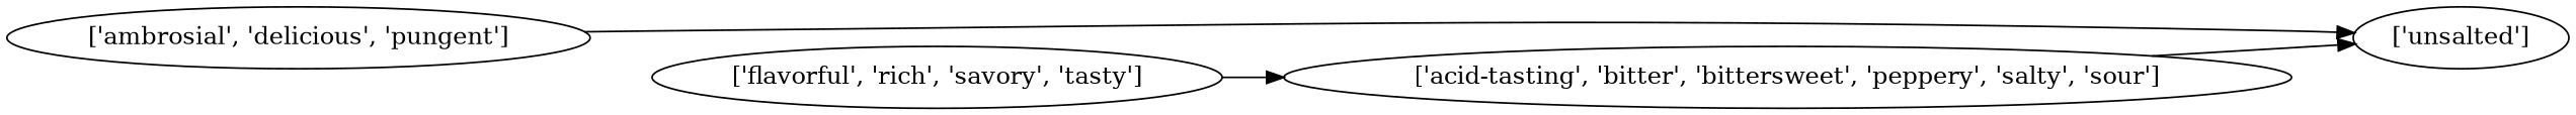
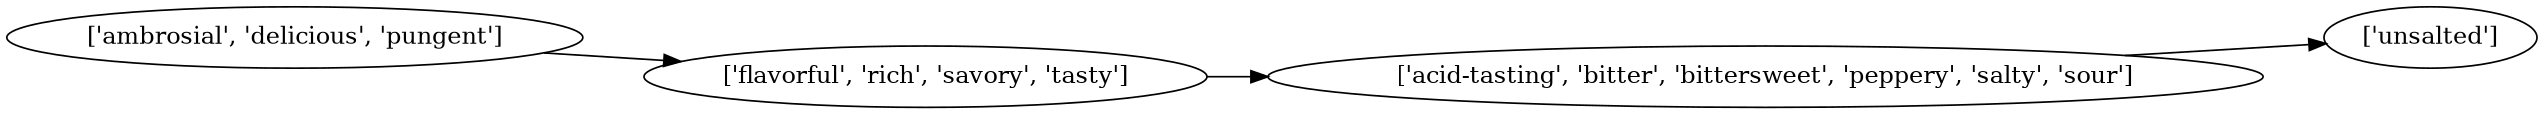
  strict digraph {
    rankdir=LR
    "['acid-tasting', 'bitter', 'bittersweet', 'peppery', 'salty', 'sour']"
    "['unsalted']"
    "['flavorful', 'rich', 'savory', 'tasty']"
    "['ambrosial', 'delicious', 'pungent']"
    "['acid-tasting', 'bitter', 'bittersweet', 'peppery', 'salty', 'sour']" -> "['unsalted']"
    "['flavorful', 'rich', 'savory', 'tasty']" -> "['acid-tasting', 'bitter', 'bittersweet', 'peppery', 'salty', 'sour']"
-   "['ambrosial', 'delicious', 'pungent']" -> "['unsalted']"
+   "['ambrosial', 'delicious', 'pungent']" -> "['flavorful', 'rich', 'savory', 'tasty']"
  }
